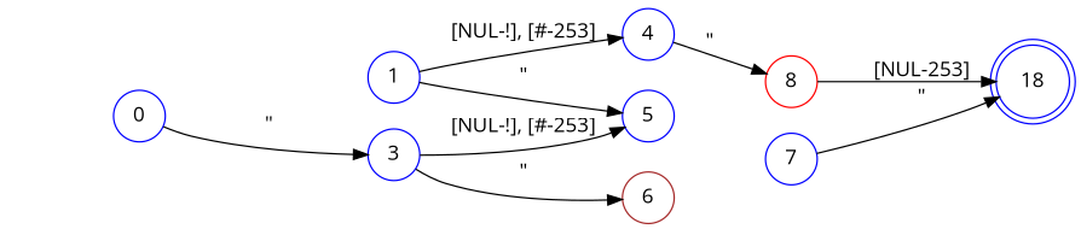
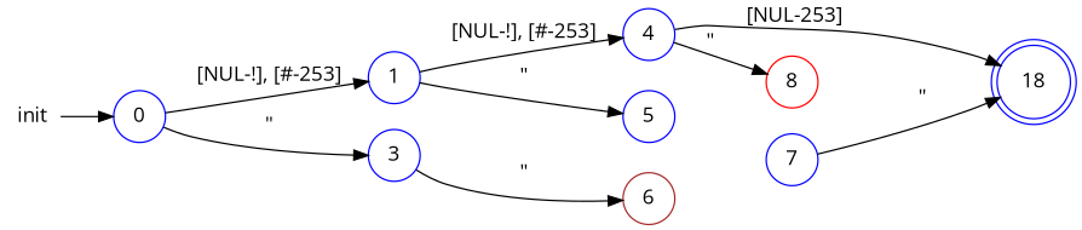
  digraph {
    fontname="Open Sans"
    rankdir=LR
    node [color=blue fontname="Open Sans" shape=circle]
    edge [fontname="Open Sans"]
    n1 [height=.5 label=18 shape=doublecircle width=.5]
    0 [height=.5 width=.5]
    1 [height=.5 width=.5]
    n4 [height=.5 label=3 width=.5]
    4 [height=.5 width=.5]
    5 [height=.5 width=.5]
    6 [color=brown height=.5 width=.5]
    8 [color=red height=.5 width=.5]
    7 [height=.5 width=.5]
+   init [height=.5 shape=plaintext width=.5]
+   0 -> 1 [label=" [NUL-!], [#-253]"]
    0 -> n4 [label=" \""]
    1 -> 4 [label=" [NUL-!], [#-253]"]
    1 -> 5 [label=" \""]
-   n4 -> 5 [label=" [NUL-!], [#-253]"]
    n4 -> 6 [label=" \""]
    4 -> 8 [label=" \""]
-   8 -> n1 [label=" [NUL-253]"]
+   4 -> n1 [label=" [NUL-253]"]
    7 -> n1 [label=" \""]
+   init -> 0
  }
